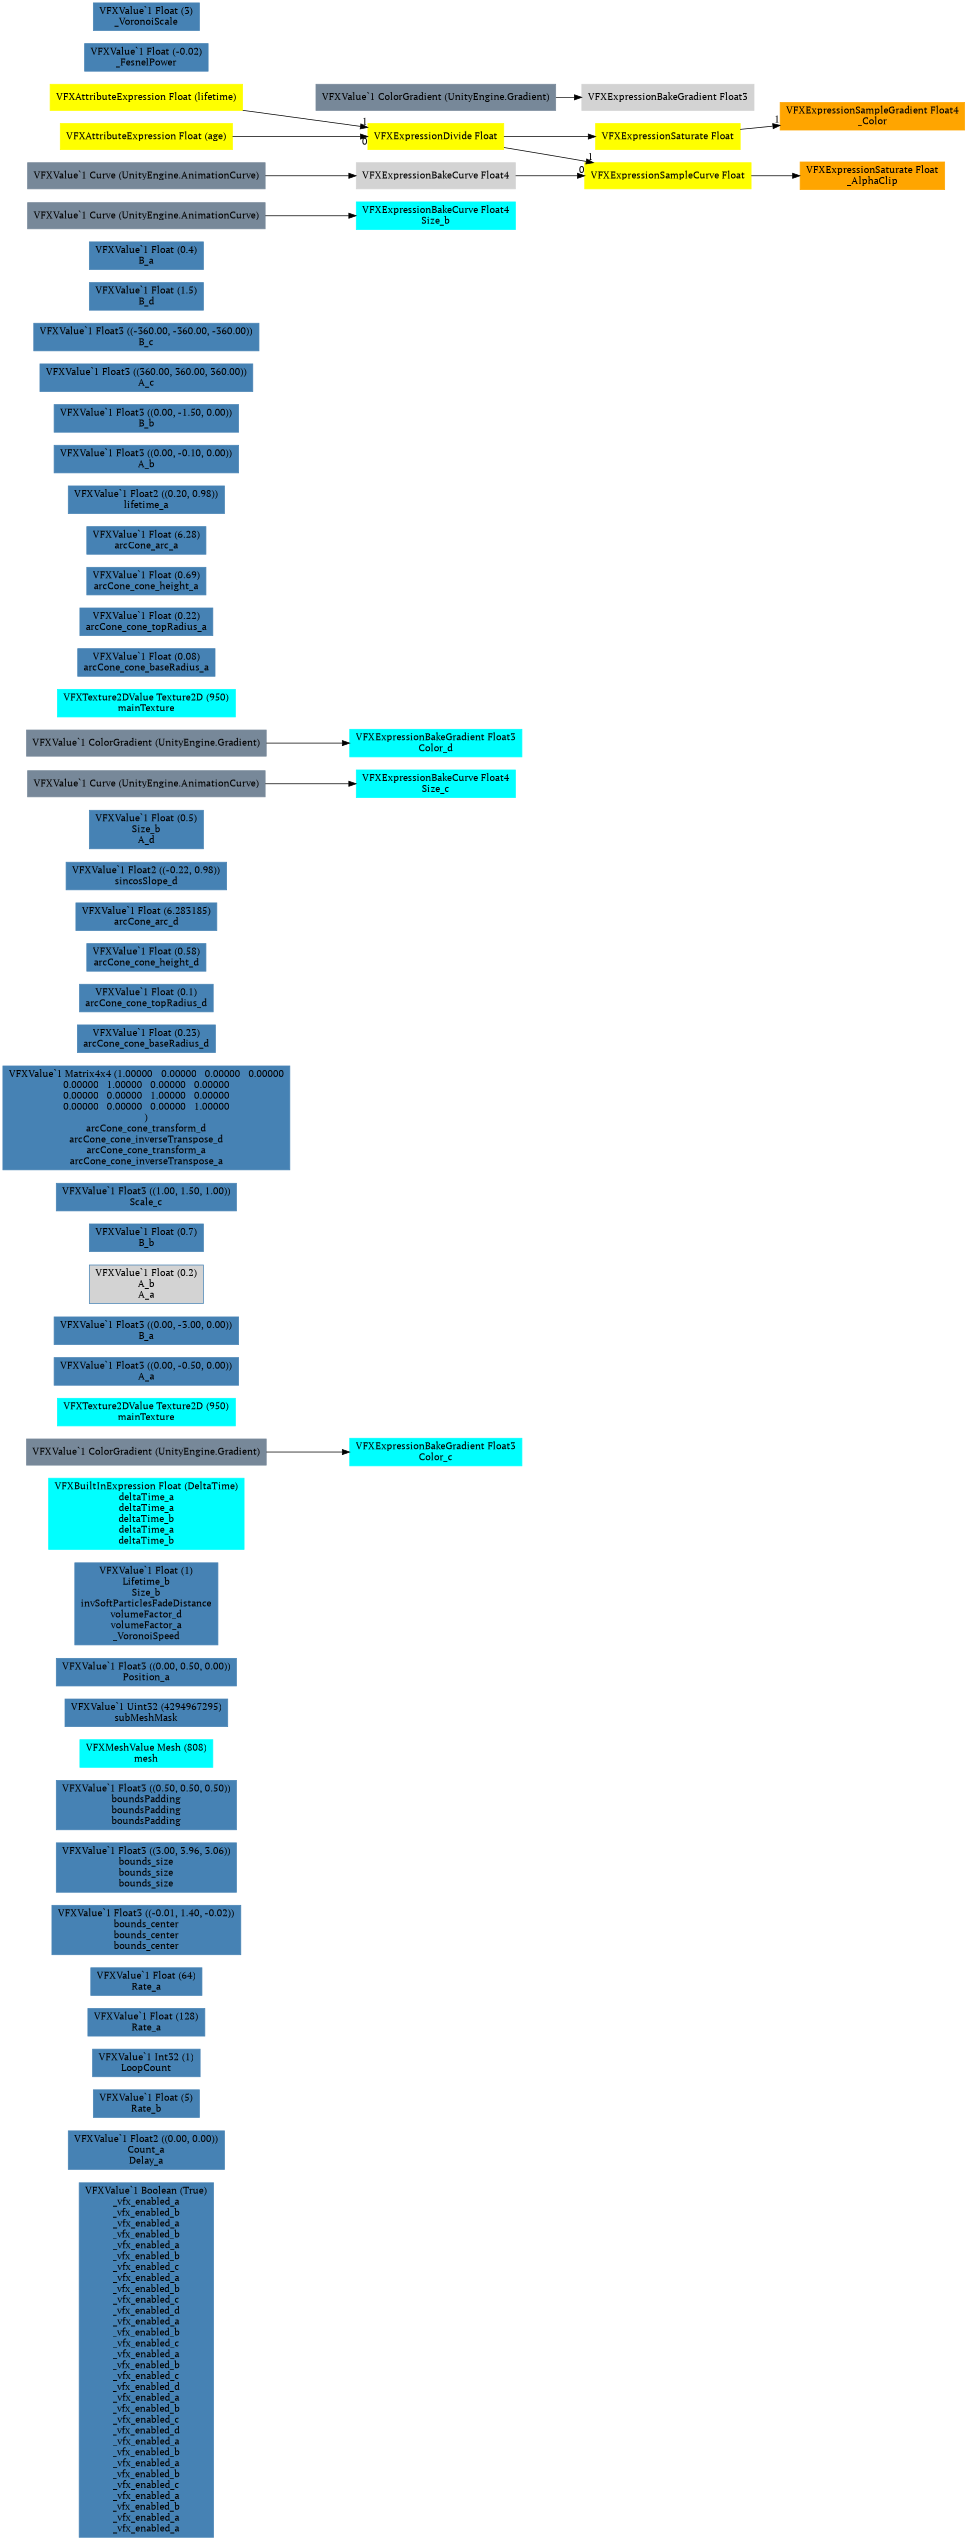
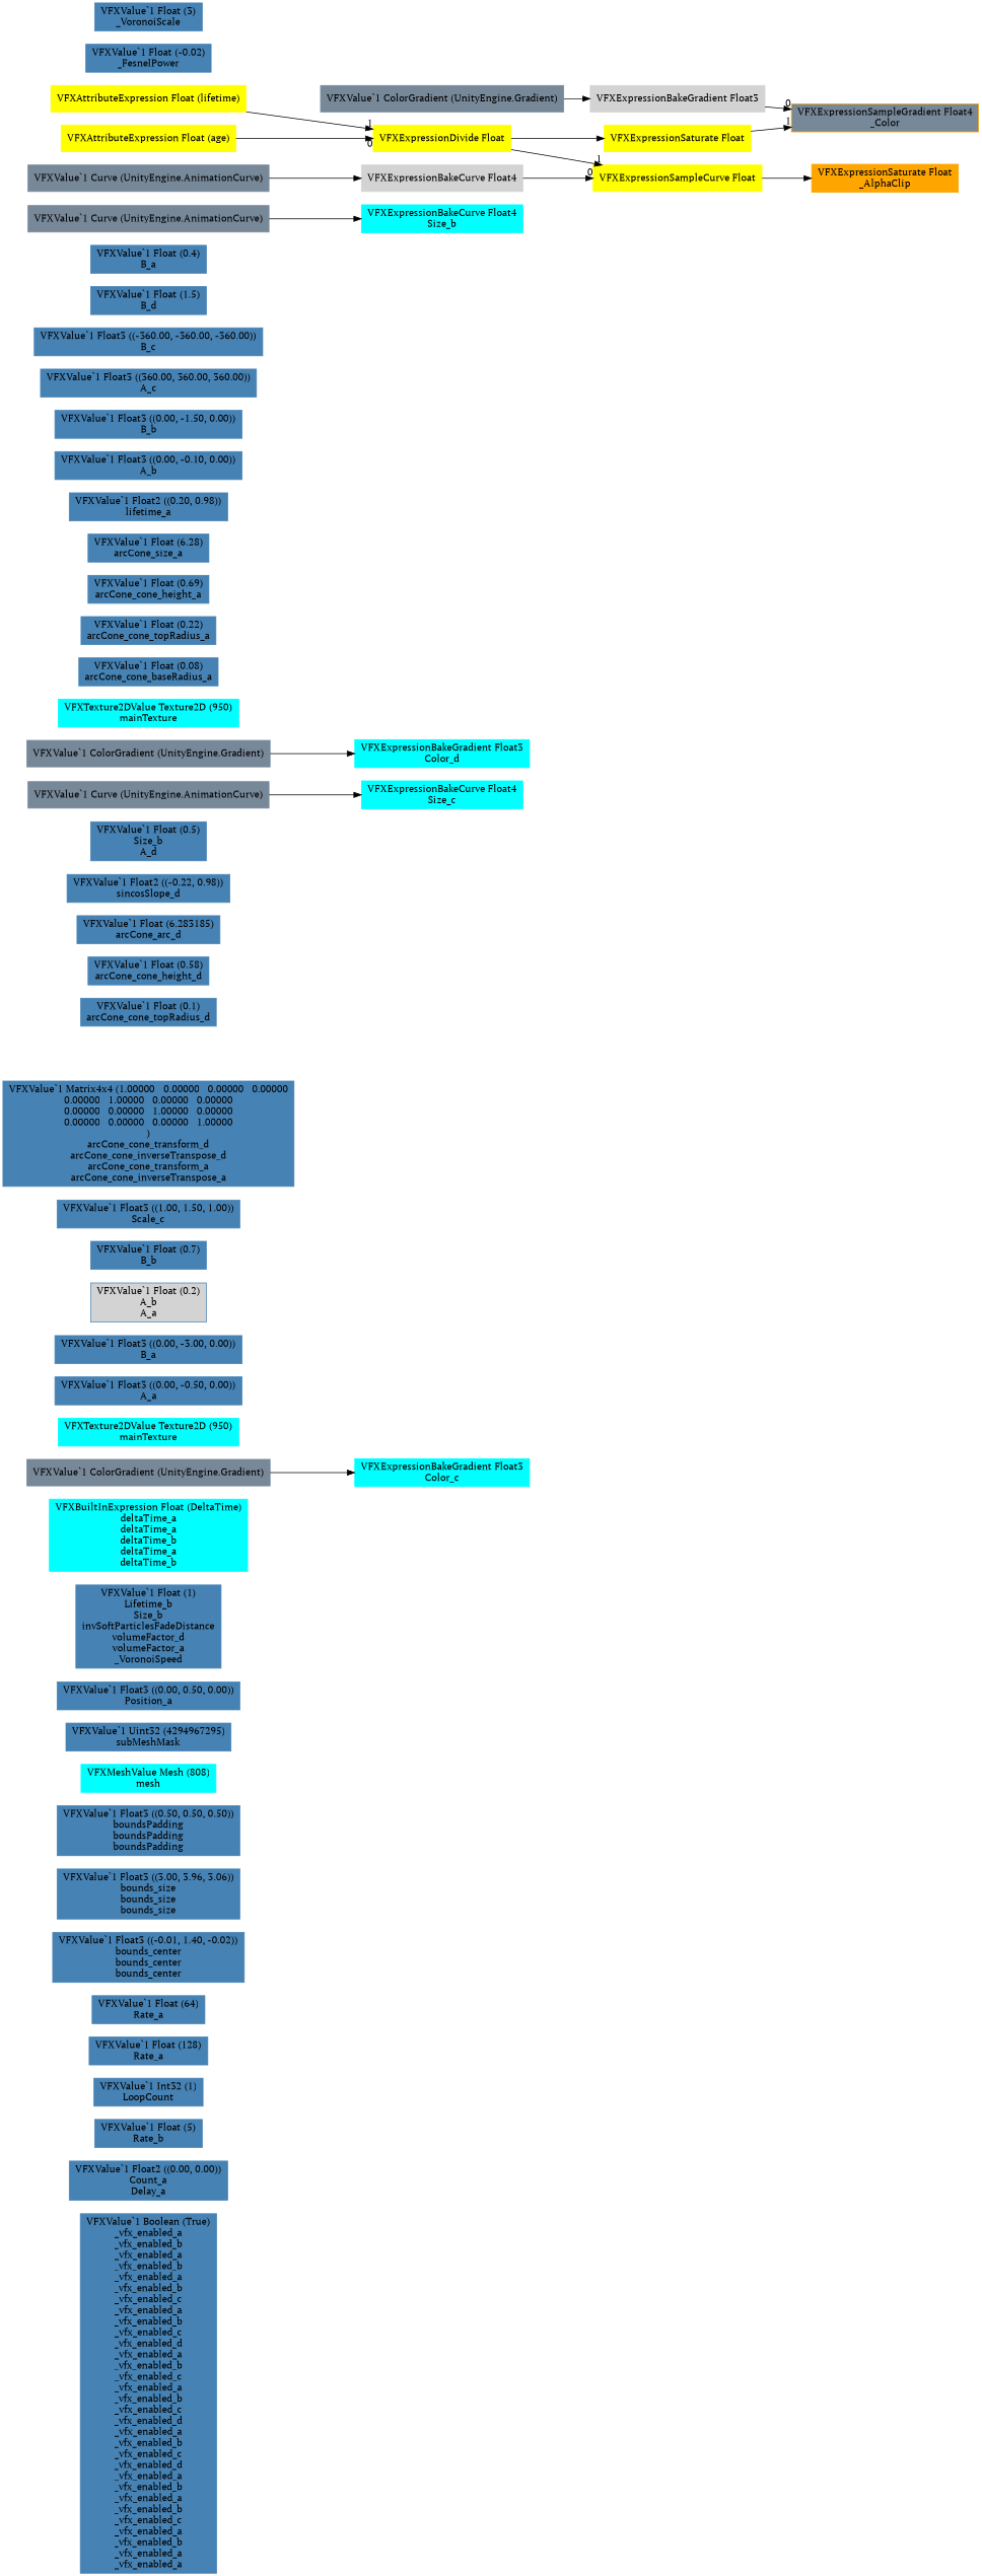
  digraph {
    fontname="PT Serif"
    rankdir=LR
    node [color=steelblue fontname="PT Serif" shape=box style=filled]
    edge [fontname="PT Serif"]
    n1 [label="VFXValue`1 Boolean (True)\n_vfx_enabled_a\n_vfx_enabled_b\n_vfx_enabled_a\n_vfx_enabled_b\n_vfx_enabled_a\n_vfx_enabled_b\n_vfx_enabled_c\n_vfx_enabled_a\n_vfx_enabled_b\n_vfx_enabled_c\n_vfx_enabled_d\n_vfx_enabled_a\n_vfx_enabled_b\n_vfx_enabled_c\n_vfx_enabled_a\n_vfx_enabled_b\n_vfx_enabled_c\n_vfx_enabled_d\n_vfx_enabled_a\n_vfx_enabled_b\n_vfx_enabled_c\n_vfx_enabled_d\n_vfx_enabled_a\n_vfx_enabled_b\n_vfx_enabled_a\n_vfx_enabled_b\n_vfx_enabled_c\n_vfx_enabled_a\n_vfx_enabled_b\n_vfx_enabled_a\n_vfx_enabled_a"]
    n2 [label="VFXValue`1 Float2 ((0.00, 0.00))\nCount_a\nDelay_a"]
    n3 [label="VFXValue`1 Float (5)\nRate_b"]
    n4 [label="VFXValue`1 Int32 (1)\nLoopCount"]
    n5 [label="VFXValue`1 Float (128)\nRate_a"]
    n6 [label="VFXValue`1 Float (64)\nRate_a"]
    n7 [label="VFXValue`1 Float3 ((-0.01, 1.40, -0.02))\nbounds_center\nbounds_center\nbounds_center"]
    n8 [label="VFXValue`1 Float3 ((3.00, 3.96, 3.06))\nbounds_size\nbounds_size\nbounds_size"]
    n9 [label="VFXValue`1 Float3 ((0.50, 0.50, 0.50))\nboundsPadding\nboundsPadding\nboundsPadding"]
    n10 [color=cyan label="VFXMeshValue Mesh (808)\nmesh"]
    n11 [label="VFXValue`1 Uint32 (4294967295)\nsubMeshMask"]
    n12 [label="VFXValue`1 Float3 ((0.00, 0.50, 0.00))\nPosition_a"]
    n13 [label="VFXValue`1 Float (1)\nLifetime_b\nSize_b\ninvSoftParticlesFadeDistance\nvolumeFactor_d\nvolumeFactor_a\n_VoronoiSpeed"]
    n14 [color=cyan label="VFXBuiltInExpression Float (DeltaTime)\ndeltaTime_a\ndeltaTime_a\ndeltaTime_b\ndeltaTime_a\ndeltaTime_b"]
    n15 [color=cyan label="VFXExpressionBakeGradient Float3\nColor_c"]
    n16 [color=lightslategray label="VFXValue`1 ColorGradient (UnityEngine.Gradient)"]
    n17 [color=cyan label="VFXTexture2DValue Texture2D (950)\nmainTexture"]
    n18 [label="VFXValue`1 Float3 ((0.00, -0.50, 0.00))\nA_a"]
    n19 [label="VFXValue`1 Float3 ((0.00, -3.00, 0.00))\nB_a"]
    n20 [fillcolor=lightgray label="VFXValue`1 Float (0.2)\nA_b\nA_a"]
    n21 [label="VFXValue`1 Float (0.7)\nB_b"]
    n22 [label="VFXValue`1 Float3 ((1.00, 1.50, 1.00))\nScale_c"]
    n23 [label="VFXValue`1 Matrix4x4 (1.00000	0.00000	0.00000	0.00000\n0.00000	1.00000	0.00000	0.00000\n0.00000	0.00000	1.00000	0.00000\n0.00000	0.00000	0.00000	1.00000\n)\narcCone_cone_transform_d\narcCone_cone_inverseTranspose_d\narcCone_cone_transform_a\narcCone_cone_inverseTranspose_a"]
-   n24 [label="VFXValue`1 Float (0.23)\narcCone_cone_baseRadius_d"]
    n25 [label="VFXValue`1 Float (0.1)\narcCone_cone_topRadius_d"]
    n26 [label="VFXValue`1 Float (0.58)\narcCone_cone_height_d"]
    n27 [label="VFXValue`1 Float (6.283185)\narcCone_arc_d"]
    n28 [label="VFXValue`1 Float2 ((-0.22, 0.98))\nsincosSlope_d"]
    n29 [label="VFXValue`1 Float (0.5)\nSize_b\nA_d"]
    n30 [color=cyan label="VFXExpressionBakeCurve Float4\nSize_c"]
    n31 [color=lightslategray label="VFXValue`1 Curve (UnityEngine.AnimationCurve)"]
    n32 [color=cyan label="VFXExpressionBakeGradient Float3\nColor_d"]
    n33 [color=lightslategray label="VFXValue`1 ColorGradient (UnityEngine.Gradient)"]
    n34 [color=cyan label="VFXTexture2DValue Texture2D (950)\nmainTexture"]
    n35 [label="VFXValue`1 Float (0.08)\narcCone_cone_baseRadius_a"]
    n36 [label="VFXValue`1 Float (0.22)\narcCone_cone_topRadius_a"]
    n37 [label="VFXValue`1 Float (0.69)\narcCone_cone_height_a"]
-   n38 [label="VFXValue`1 Float (6.28)\narcCone_arc_a"]
+   n38 [label="VFXValue`1 Float (6.28)\narcCone_size_a"]
    n39 [label="VFXValue`1 Float2 ((0.20, 0.98))\nlifetime_a"]
    n40 [label="VFXValue`1 Float3 ((0.00, -0.10, 0.00))\nA_b"]
    n41 [label="VFXValue`1 Float3 ((0.00, -1.50, 0.00))\nB_b"]
    n42 [label="VFXValue`1 Float3 ((360.00, 360.00, 360.00))\nA_c"]
    n43 [label="VFXValue`1 Float3 ((-360.00, -360.00, -360.00))\nB_c"]
    n44 [label="VFXValue`1 Float (1.5)\nB_d"]
    n45 [label="VFXValue`1 Float (0.4)\nB_a"]
    n46 [color=cyan label="VFXExpressionBakeCurve Float4\nSize_b"]
    n47 [color=lightslategray label="VFXValue`1 Curve (UnityEngine.AnimationCurve)"]
-   n48 [color=orange label="VFXExpressionSampleGradient Float4\n_Color"]
+   n48 [color=orange label="VFXExpressionSampleGradient Float4\n_Color" fillcolor=lightslategray]
    n49 [color=lightgray label="VFXExpressionBakeGradient Float3"]
    n50 [color=lightslategray label="VFXValue`1 ColorGradient (UnityEngine.Gradient)"]
    n51 [color=yellow label="VFXExpressionSaturate Float"]
    n52 [color=yellow label="VFXExpressionDivide Float"]
    n53 [color=yellow label="VFXExpressionSampleCurve Float"]
    n54 [color=orange label="VFXExpressionSaturate Float\n_AlphaClip"]
    n55 [color=yellow label="VFXAttributeExpression Float (age)"]
    n56 [color=yellow label="VFXAttributeExpression Float (lifetime)"]
    n57 [label="VFXValue`1 Float (-0.02)\n_FesnelPower"]
    n58 [label="VFXValue`1 Float (3)\n_VoronoiScale"]
    n59 [color=lightgray label="VFXExpressionBakeCurve Float4"]
    n60 [color=lightslategray label="VFXValue`1 Curve (UnityEngine.AnimationCurve)"]
    n16 -> n15
    n31 -> n30
    n33 -> n32
    n47 -> n46
+   n49 -> n48 [headlabel=0]
    n50 -> n49
    n51 -> n48 [headlabel=1]
    n52 -> n51
    n52 -> n53 [headlabel=1]
    n53 -> n54
    n55 -> n52 [headlabel=0]
    n56 -> n52 [headlabel=1]
    n59 -> n53 [headlabel=0]
    n60 -> n59
  }
